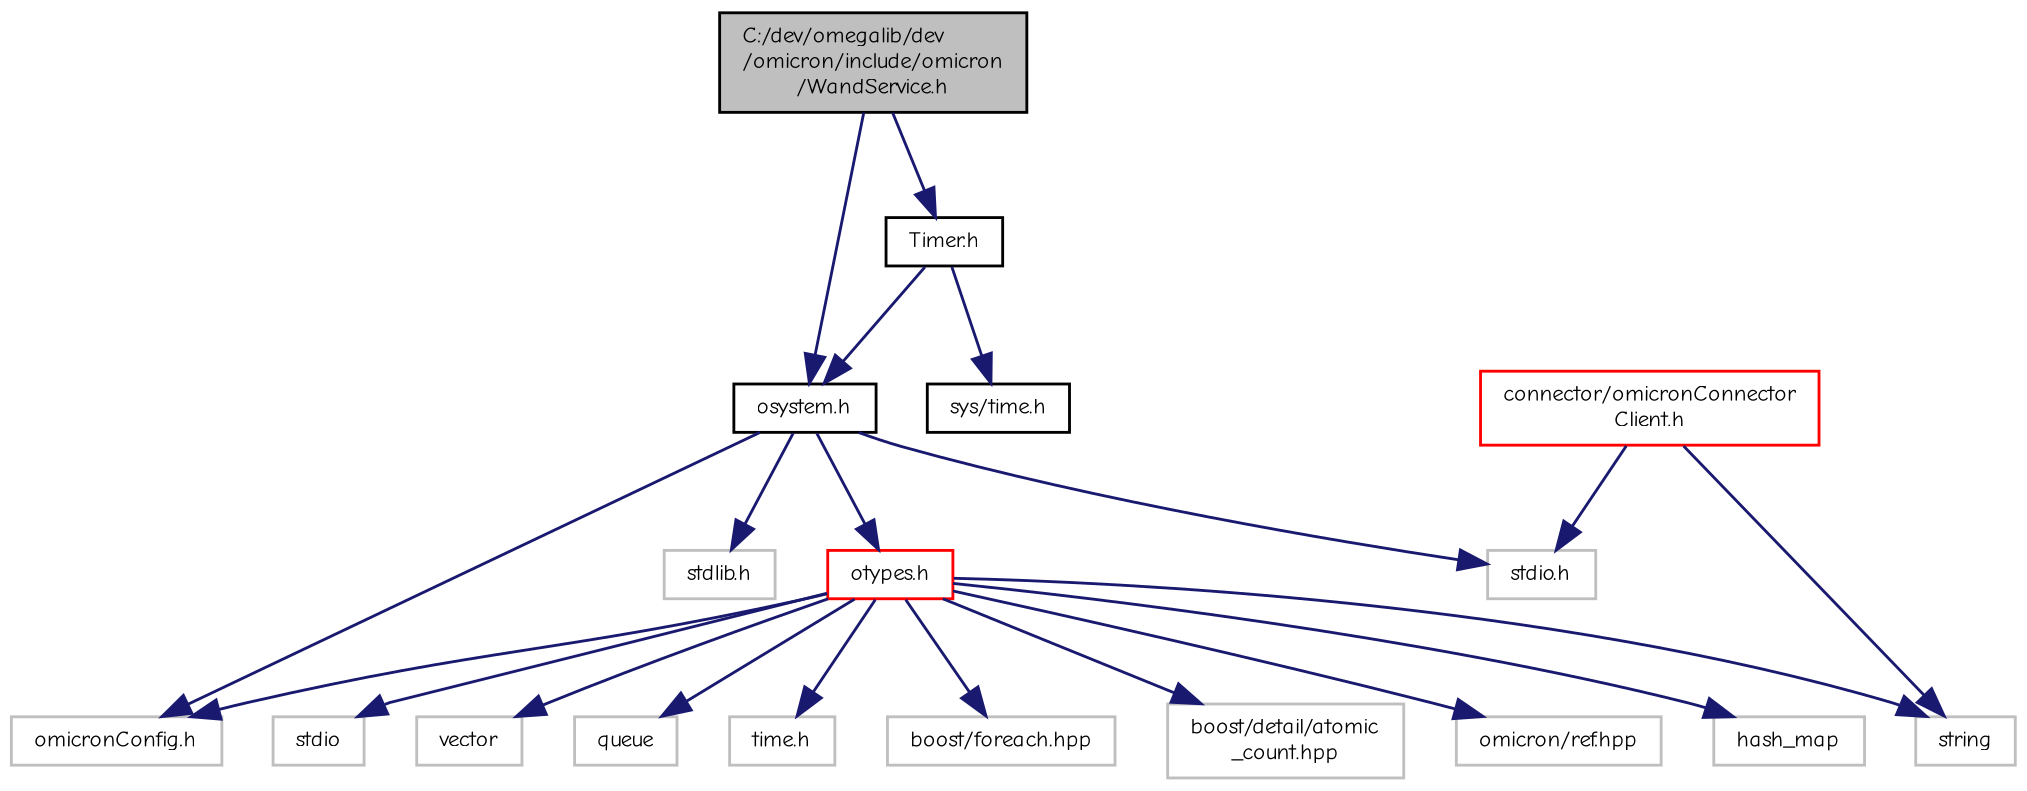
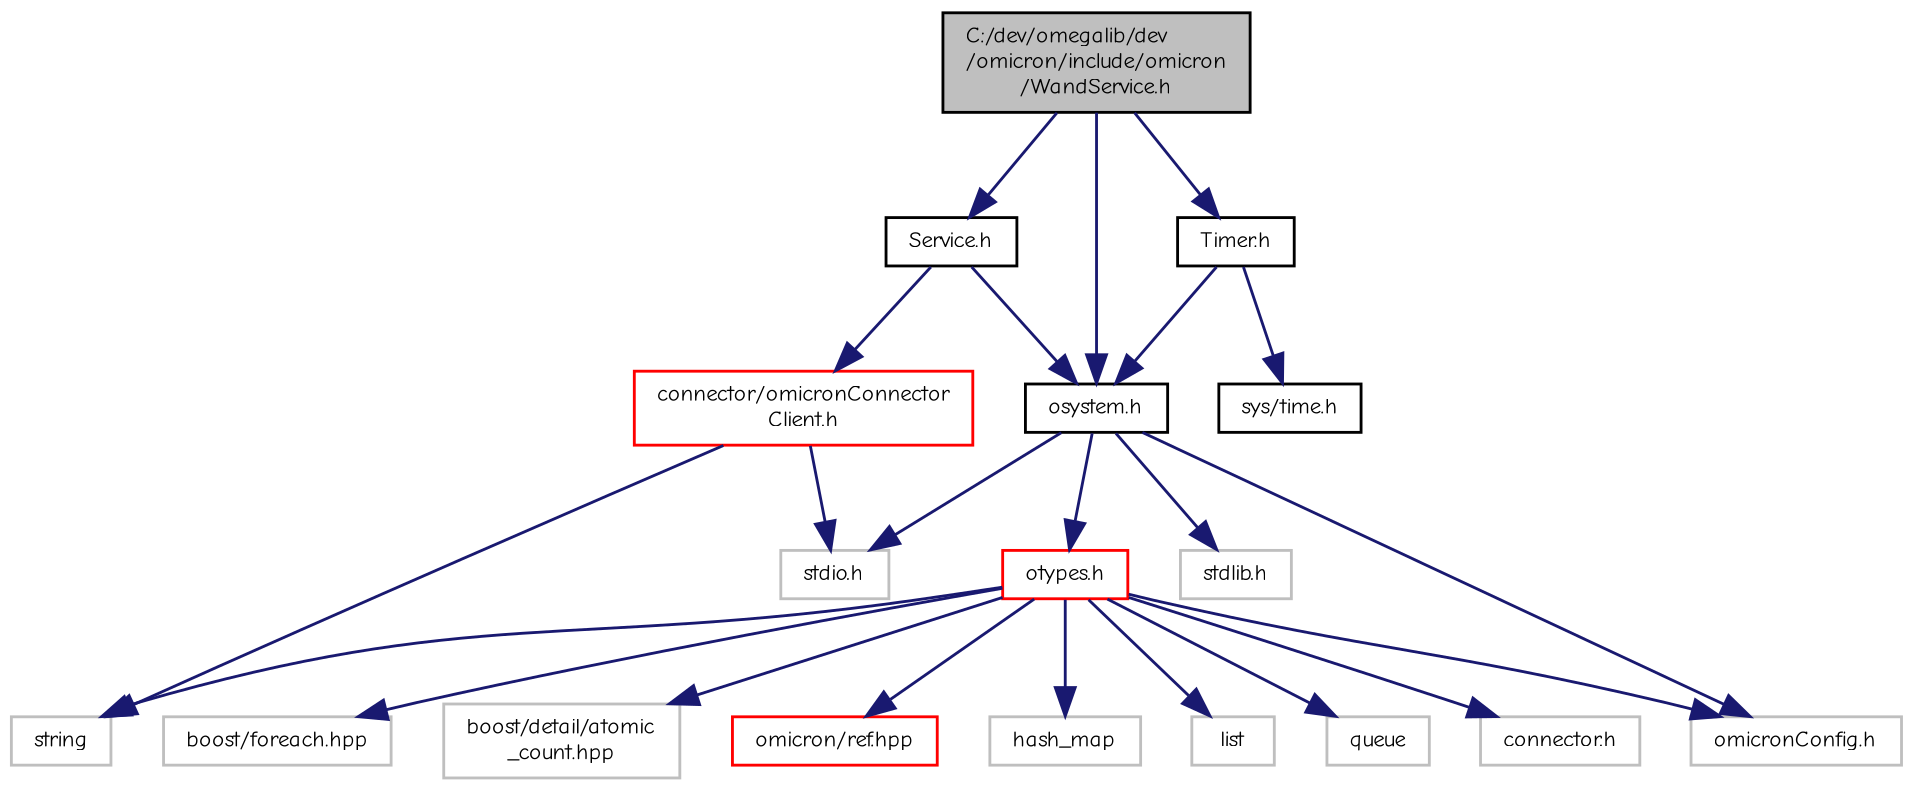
  digraph {
    fontname="Comic Neue"
    node [color=grey75 fontname="Comic Neue" fontsize=8 shape=record]
    edge [color=midnightblue fontname="Comic Neue" fontsize=8 labelfontname="FreeSans.ttf" labelfontsize=8 style=solid]
    n1 [color=black fillcolor=grey75 fontcolor=black height=0.2 label="C:/dev/omegalib/dev\l/omicron/include/omicron\l/WandService.h" style=filled width=0.4]
    n2 [color=black height=0.2 label="osystem.h" width=0.4]
    n3 [color=black height=0.2 label="Timer.h" width=0.4]
+   n4 [color=black height=0.2 label="Service.h" width=0.4]
    n5 [height=0.2 label="omicronConfig.h" width=0.4]
    n6 [height=0.2 label="stdio.h" width=0.4]
    n7 [height=0.2 label="stdlib.h" width=0.4]
    n8 [color=red height=0.2 label="otypes.h" width=0.4]
    n9 [color=black height=0.2 label="sys/time.h" width=0.4]
    n10 [color=red height=0.2 label="connector/omicronConnector\lClient.h" width=0.4]
    n11 [height=0.2 label=string width=0.4]
-   n12 [height=0.2 label=stdio width=0.4]
-   n13 [height=0.2 label=vector width=0.4]
+   n12 [height=0.2 label=list width=0.4]
    n14 [height=0.2 label=queue width=0.4]
-   n15 [height=0.2 label="time.h" width=0.4]
+   n15 [height=0.2 label="connector.h" width=0.4]
    n16 [height=0.2 label="boost/foreach.hpp" width=0.4]
    n17 [height=0.2 label="boost/detail/atomic\l_count.hpp" width=0.4]
-   n18 [height=0.2 label="omicron/ref.hpp" width=0.4]
+   n18 [color=red height=0.2 label="omicron/ref.hpp" width=0.4]
    n19 [height=0.2 label=hash_map width=0.4]
    n1 -> n2
    n1 -> n3
+   n1 -> n4
    n2 -> n5
    n2 -> n6
    n2 -> n7
    n2 -> n8
    n3 -> n2
    n3 -> n9
+   n4 -> n2
+   n4 -> n10
    n8 -> n5
    n8 -> n11
    n8 -> n12
-   n8 -> n13
    n8 -> n14
    n8 -> n15
    n8 -> n16
    n8 -> n17
    n8 -> n18
    n8 -> n19
    n10 -> n6
    n10 -> n11
  }
